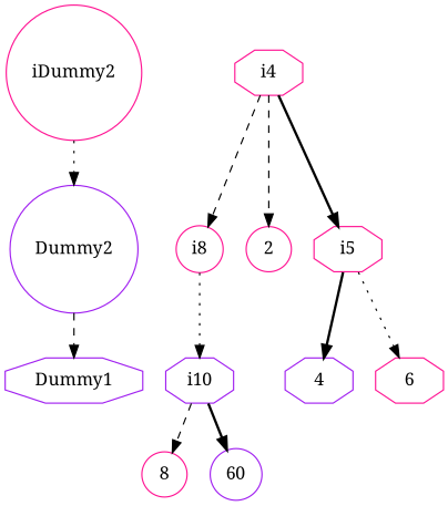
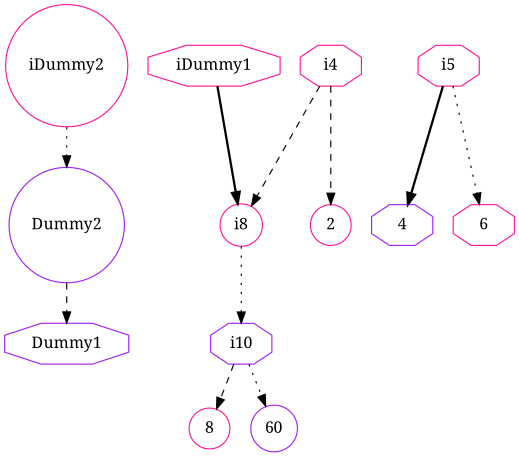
  digraph {
    fontname="Noto Serif"
    node [color=deeppink fontname="Noto Serif" shape=octagon]
    edge [fontname="Noto Serif" style=dashed]
    Dummy2 [color=purple shape=circle]
    iDummy2 [shape=circle]
+   iDummy1
    i8 [shape=circle]
    Dummy1 [color=purple]
    i10 [color=purple]
    i4
    2 [shape=circle]
    i5
    8 [shape=circle]
    n11 [color=purple label=60 shape=circle]
    4 [color=purple]
    6
    Dummy2 -> Dummy1
    iDummy2 -> Dummy2 [style=dotted]
+   iDummy1 -> i8 [style=bold]
    i8 -> i10 [style=dotted]
    i10 -> 8
-   i10 -> n11 [style=bold]
+   i10 -> n11 [style=dotted]
    i4 -> i8
    i4 -> 2
-   i4 -> i5 [style=bold]
    i5 -> 4 [style=bold]
    i5 -> 6 [style=dotted]
  }
